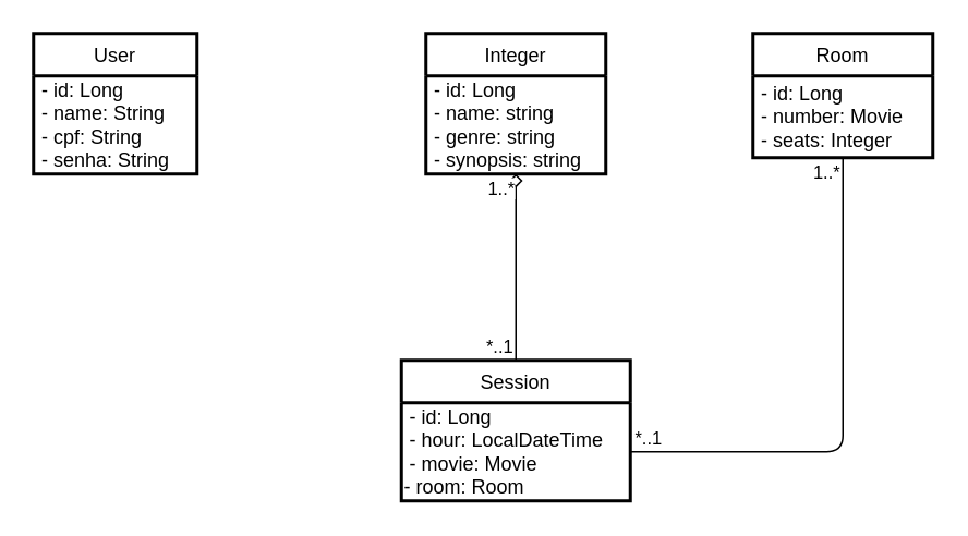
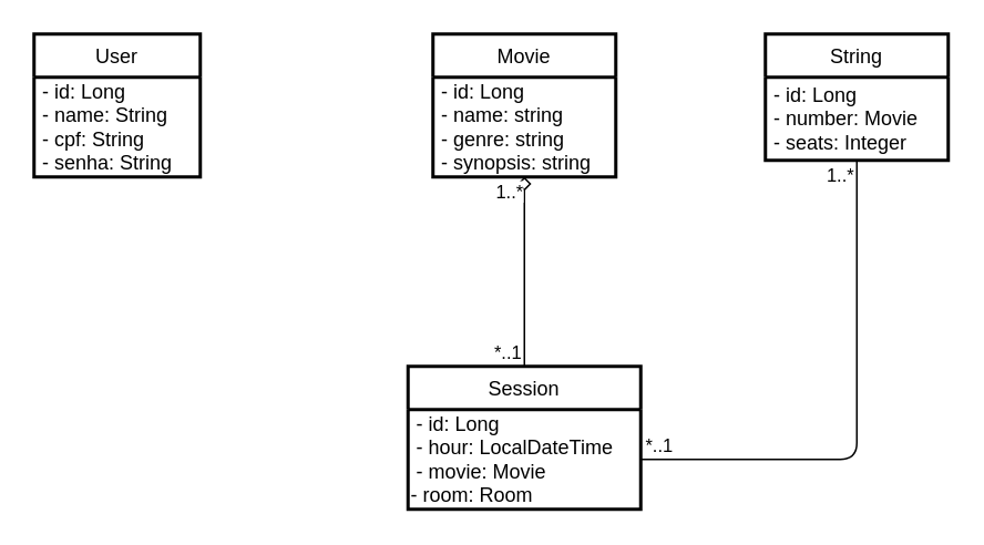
  <mxCell id="0" />
  <mxCell id="1" parent="0" />
  <mxCell id="2" value="User" style="swimlane;fontStyle=0;childLayout=stackLayout;horizontal=1;startSize=26;fillColor=none;horizontalStack=0;resizeParent=1;resizeParentMax=0;resizeLast=0;collapsible=1;marginBottom=0;strokeWidth=2;" parent="1" vertex="1"><mxGeometry x="20" y="20" width="100" height="86" as="geometry" /></mxCell>
  <mxCell id="3" value="&lt;div&gt;&lt;font style=&quot;font-size: 12px&quot;&gt;&amp;nbsp;- id: Long&lt;br&gt;&lt;/font&gt;&lt;/div&gt;&lt;div&gt;&lt;font style=&quot;font-size: 12px&quot;&gt;&amp;nbsp;- name: String&lt;/font&gt;&lt;/div&gt;&lt;div&gt;&lt;font style=&quot;font-size: 12px&quot;&gt;&amp;nbsp;- cpf: String&lt;/font&gt;&lt;/div&gt;&lt;div&gt;&lt;font style=&quot;font-size: 12px&quot;&gt;&amp;nbsp;- senha: String&lt;/font&gt;&lt;/div&gt;" style="text;html=1;align=left;verticalAlign=middle;resizable=0;points=[];autosize=1;strokeColor=none;fillColor=none;strokeWidth=2;" parent="2" vertex="1"><mxGeometry y="26" width="100" height="60" as="geometry" /></mxCell>
- <mxCell id="4" value="Integer" style="swimlane;fontStyle=0;childLayout=stackLayout;horizontal=1;startSize=26;fillColor=none;horizontalStack=0;resizeParent=1;resizeParentMax=0;resizeLast=0;collapsible=1;marginBottom=0;strokeWidth=2;" parent="1" vertex="1"><mxGeometry x="260" y="20" width="110" height="86" as="geometry" /></mxCell>
+ <mxCell id="4" value="Movie" style="swimlane;fontStyle=0;childLayout=stackLayout;horizontal=1;startSize=26;fillColor=none;horizontalStack=0;resizeParent=1;resizeParentMax=0;resizeLast=0;collapsible=1;marginBottom=0;strokeWidth=2;" parent="1" vertex="1"><mxGeometry x="260" y="20" width="110" height="86" as="geometry" /></mxCell>
  <mxCell id="5" value="&lt;div&gt;&lt;font style=&quot;font-size: 12px&quot;&gt;&amp;nbsp;- id: Long&lt;/font&gt;&lt;/div&gt;&lt;div&gt;&lt;font style=&quot;font-size: 12px&quot;&gt;&amp;nbsp;- name: string&lt;/font&gt;&lt;/div&gt;&lt;div&gt;&lt;font style=&quot;font-size: 12px&quot;&gt;&lt;span&gt;&amp;nbsp;- genre: string&lt;/span&gt;&lt;br&gt;&lt;/font&gt;&lt;/div&gt;&lt;div&gt;&lt;font style=&quot;font-size: 12px&quot;&gt;&amp;nbsp;- synopsis: string&lt;/font&gt;&lt;/div&gt;" style="text;html=1;align=left;verticalAlign=middle;resizable=0;points=[];autosize=1;strokeColor=none;fillColor=none;strokeWidth=2;" parent="4" vertex="1"><mxGeometry y="26" width="110" height="60" as="geometry" /></mxCell>
- <mxCell id="6" value="Room" style="swimlane;fontStyle=0;childLayout=stackLayout;horizontal=1;startSize=26;fillColor=none;horizontalStack=0;resizeParent=1;resizeParentMax=0;resizeLast=0;collapsible=1;marginBottom=0;strokeWidth=2;" parent="1" vertex="1"><mxGeometry x="460" y="20" width="110" height="76" as="geometry" /></mxCell>
+ <mxCell id="6" value="String" style="swimlane;fontStyle=0;childLayout=stackLayout;horizontal=1;startSize=26;fillColor=none;horizontalStack=0;resizeParent=1;resizeParentMax=0;resizeLast=0;collapsible=1;marginBottom=0;strokeWidth=2;" parent="1" vertex="1"><mxGeometry x="460" y="20" width="110" height="76" as="geometry" /></mxCell>
  <mxCell id="7" value="&lt;div&gt;&lt;font style=&quot;font-size: 12px&quot;&gt;&amp;nbsp;- id: Long&lt;br&gt;&lt;/font&gt;&lt;/div&gt;&lt;div&gt;&lt;font style=&quot;font-size: 12px&quot;&gt;&amp;nbsp;- number: Movie&lt;/font&gt;&lt;/div&gt;&lt;div&gt;&lt;font style=&quot;font-size: 12px&quot;&gt;&amp;nbsp;- seats: Integer&lt;/font&gt;&lt;/div&gt;" style="text;html=1;align=left;verticalAlign=middle;resizable=0;points=[];autosize=1;strokeColor=none;fillColor=none;strokeWidth=2;" parent="6" vertex="1"><mxGeometry y="26" width="110" height="50" as="geometry" /></mxCell>
  <mxCell id="8" style="edgeStyle=orthogonalEdgeStyle;html=1;startArrow=none;startFill=0;endArrow=diamond;endFill=0;entryX=0.5;entryY=1;entryDx=0;entryDy=0;" parent="1" source="10" target="4" edge="1"><mxGeometry relative="1" as="geometry"><mxPoint x="315" y="110" as="targetPoint" /></mxGeometry></mxCell>
  <mxCell id="9" value="1..*" style="edgeLabel;html=1;align=center;verticalAlign=middle;resizable=0;points=[];" parent="8" vertex="1" connectable="0"><mxGeometry x="0.906" relative="1" as="geometry"><mxPoint x="-10" y="3" as="offset" /></mxGeometry></mxCell>
  <mxCell id="10" value="Session" style="swimlane;fontStyle=0;childLayout=stackLayout;horizontal=1;startSize=26;fillColor=none;horizontalStack=0;resizeParent=1;resizeParentMax=0;resizeLast=0;collapsible=1;marginBottom=0;strokeWidth=2;" parent="1" vertex="1"><mxGeometry x="245" y="220" width="140" height="86" as="geometry" /></mxCell>
  <mxCell id="11" value="&lt;div&gt;&lt;font style=&quot;font-size: 12px&quot;&gt;&amp;nbsp;- id: Long&lt;br&gt;&lt;/font&gt;&lt;/div&gt;&lt;div&gt;&lt;font style=&quot;font-size: 12px&quot;&gt;&amp;nbsp;- hour: LocalDateTime&lt;/font&gt;&lt;/div&gt;&lt;div&gt;&lt;font style=&quot;font-size: 12px&quot;&gt;&amp;nbsp;- movie: Movie&lt;/font&gt;&lt;/div&gt;&lt;div&gt;&lt;font style=&quot;font-size: 12px&quot;&gt;- room: Room&lt;br&gt;&lt;/font&gt;&lt;/div&gt;" style="text;html=1;align=left;verticalAlign=middle;resizable=0;points=[];autosize=1;strokeColor=none;fillColor=none;strokeWidth=2;" parent="10" vertex="1"><mxGeometry y="26" width="140" height="60" as="geometry" /></mxCell>
  <mxCell id="12" value="*..1" style="edgeLabel;html=1;align=center;verticalAlign=middle;resizable=0;points=[];" parent="1" vertex="1" connectable="0"><mxGeometry x="324" y="152.003" as="geometry"><mxPoint x="-20" y="59" as="offset" /></mxGeometry></mxCell>
  <mxCell id="13" style="edgeStyle=orthogonalEdgeStyle;html=1;startArrow=none;startFill=0;endArrow=none;endFill=0;" parent="1" source="11" target="7" edge="1"><mxGeometry relative="1" as="geometry" /></mxCell>
  <mxCell id="14" value="*..1" style="edgeLabel;html=1;align=center;verticalAlign=middle;resizable=0;points=[];" parent="1" vertex="1" connectable="0"><mxGeometry x="415" y="208.003" as="geometry"><mxPoint x="-20" y="59" as="offset" /></mxGeometry></mxCell>
  <mxCell id="15" value="1..*" style="edgeLabel;html=1;align=center;verticalAlign=middle;resizable=0;points=[];" parent="1" vertex="1" connectable="0"><mxGeometry x="335" y="116" as="geometry"><mxPoint x="169" y="-12" as="offset" /></mxGeometry></mxCell>
